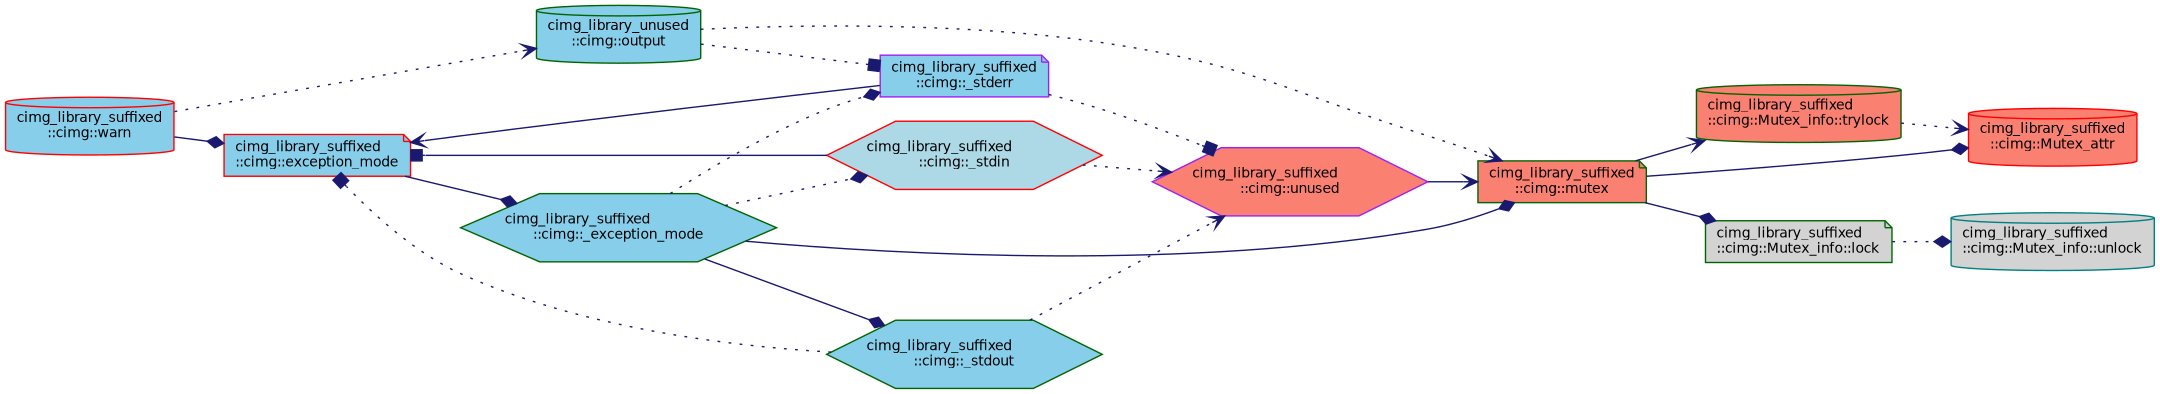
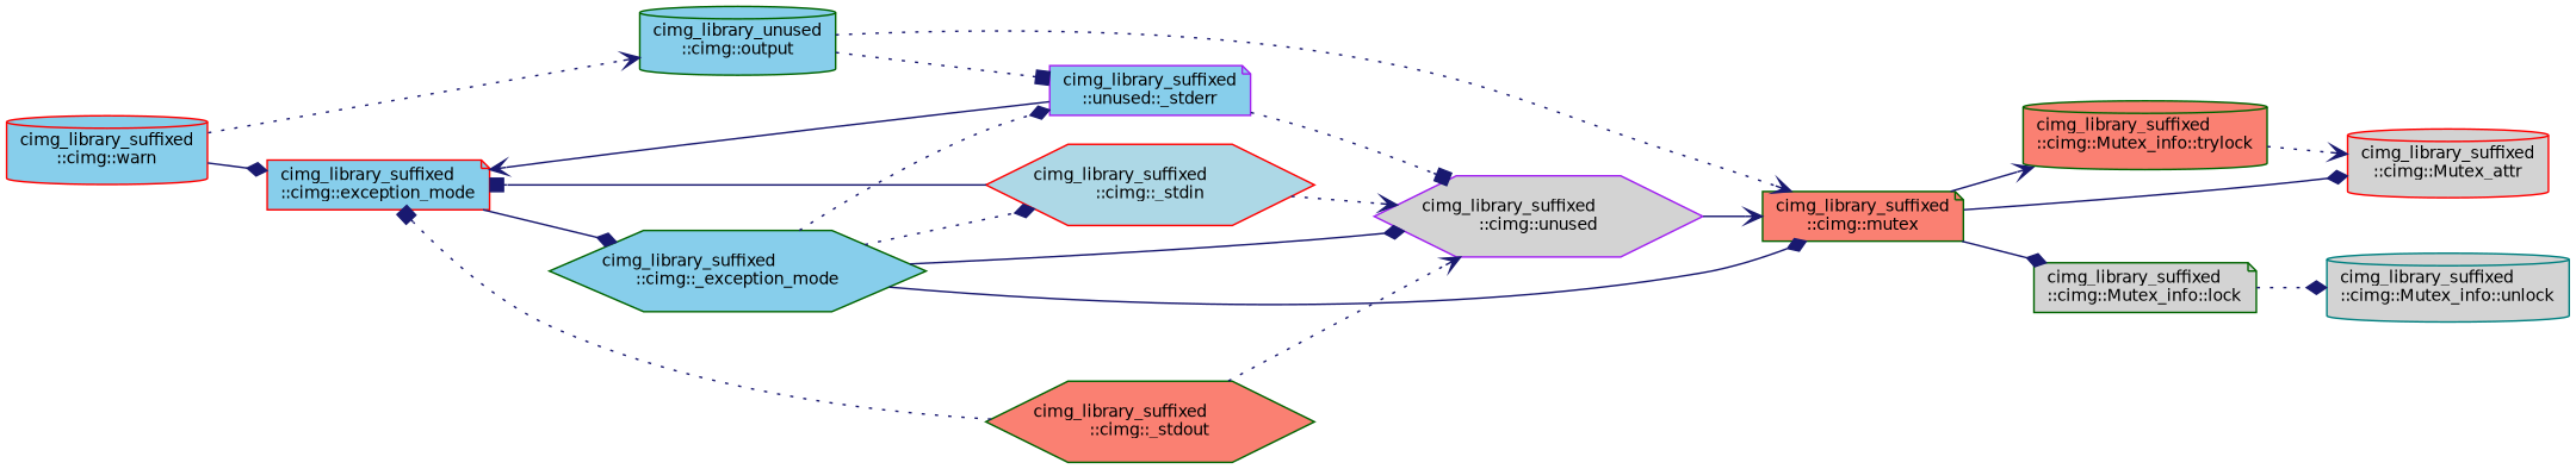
  digraph {
    rankdir=LR
    node [color=darkgreen fillcolor=skyblue fontname=Helvetica fontsize=10 shape=cylinder style=filled]
    edge [arrowhead=diamond color=midnightblue fontname=Helvetica fontsize=10 labelfontname=Helvetica labelfontsize=10 style=dotted]
    n1 [color=red fontcolor=black height=0.2 label="cimg_library_suffixed\l::cimg::warn" width=0.4]
    n2 [color=red height=0.2 label="cimg_library_suffixed\l::cimg::exception_mode" shape=note width=0.4]
    n3 [height=0.2 label="cimg_library_unused\l::cimg::output" width=0.4]
    n4 [height=0.2 label="cimg_library_suffixed\l::cimg::_exception_mode" shape=hexagon width=0.4]
    n5 [fillcolor=salmon height=0.2 label="cimg_library_suffixed\l::cimg::mutex" shape=note width=0.4]
-   n6 [color=purple height=0.2 label="cimg_library_suffixed\l::cimg::_stderr" shape=note width=0.4]
+   n6 [color=purple height=0.2 label="cimg_library_suffixed\l::unused::_stderr" shape=note width=0.4]
    n7 [color=red fillcolor=lightblue height=0.2 label="cimg_library_suffixed\l::cimg::_stdin" shape=hexagon width=0.4]
-   n8 [height=0.2 label="cimg_library_suffixed\l::cimg::_stdout" shape=hexagon width=0.4]
-   n9 [color=red fillcolor=salmon height=0.2 label="cimg_library_suffixed\l::cimg::Mutex_attr" width=0.4]
+   n8 [fillcolor=salmon height=0.2 label="cimg_library_suffixed\l::cimg::_stdout" shape=hexagon width=0.4]
+   n9 [color=red fillcolor=lightgrey height=0.2 label="cimg_library_suffixed\l::cimg::Mutex_attr" width=0.4]
    n10 [fillcolor=lightgrey height=0.2 label="cimg_library_suffixed\l::cimg::Mutex_info::lock" shape=note width=0.4]
    n11 [fillcolor=salmon height=0.2 label="cimg_library_suffixed\l::cimg::Mutex_info::trylock" width=0.4]
-   n12 [color=purple fillcolor=salmon height=0.2 label="cimg_library_suffixed\l::cimg::unused" shape=hexagon width=0.4]
+   n12 [color=purple fillcolor=lightgrey height=0.2 label="cimg_library_suffixed\l::cimg::unused" shape=hexagon width=0.4]
    n13 [color=teal fillcolor=lightgrey height=0.2 label="cimg_library_suffixed\l::cimg::Mutex_info::unlock" width=0.4]
    n1 -> n2 [style=solid]
    n1 -> n3 [arrowhead=vee]
    n2 -> n4 [style=solid]
    n3 -> n5 [arrowhead=vee]
    n3 -> n6 [arrowhead=box]
    n4 -> n5 [style=solid]
    n4 -> n6
    n4 -> n7
-   n4 -> n8 [style=solid]
+   n4 -> n12 [style=solid]
    n5 -> n9 [style=solid]
    n5 -> n10 [style=solid]
    n5 -> n11 [arrowhead=vee style=solid]
    n6 -> n2 [arrowhead=vee style=solid]
    n6 -> n12 [arrowhead=box]
    n7 -> n2 [arrowhead=box style=solid]
    n7 -> n12 [arrowhead=vee]
    n8 -> n2 [arrowhead=box]
    n8 -> n12 [arrowhead=vee]
    n10 -> n13
    n11 -> n9 [arrowhead=vee]
    n12 -> n5 [arrowhead=vee style=solid]
  }
